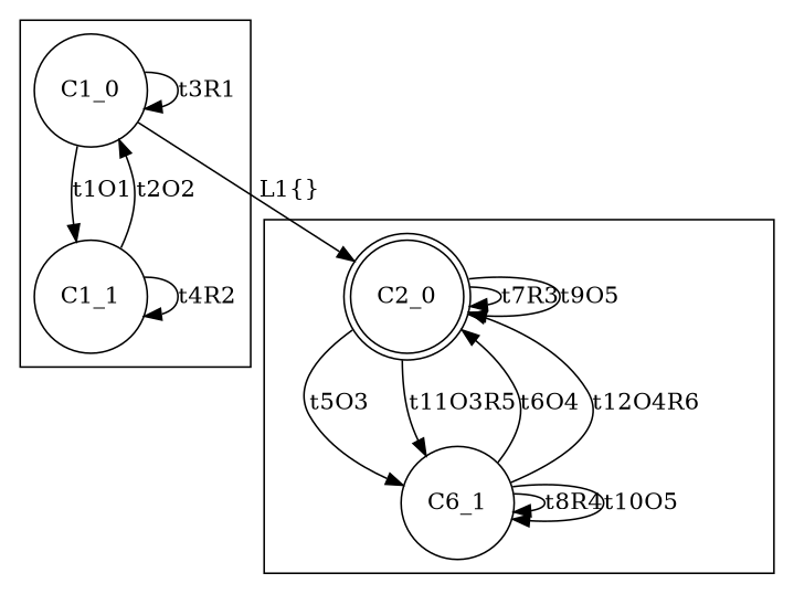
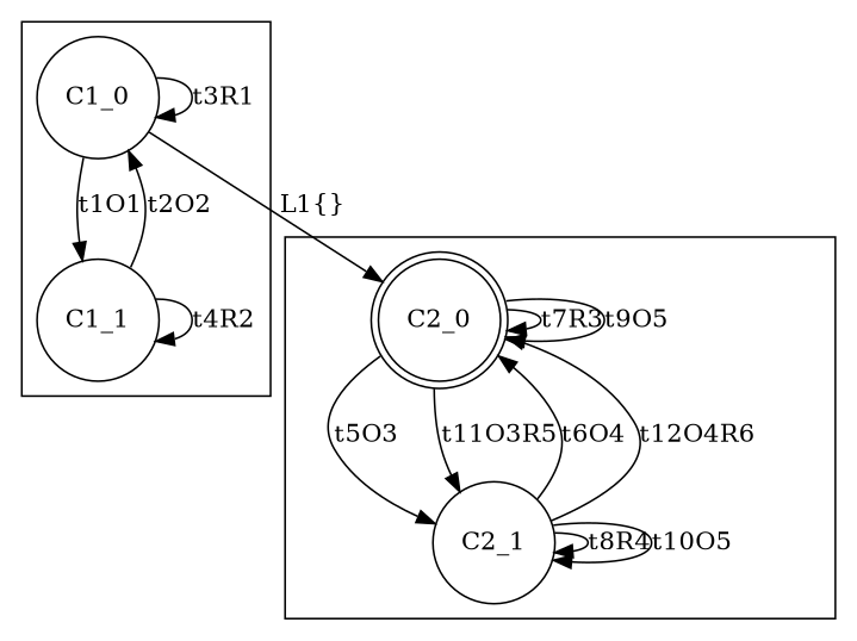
  digraph {
    compound=true
    node [shape=circle]
    C2_0 [shape=doublecircle]
-   C2_1 [label=C6_1]
+   C2_1
    C1_0
    C1_1
    subgraph cluster_1 {
      C2_0
      C2_1
    }
    subgraph cluster_2 {
      C1_0
      C1_1
    }
    C2_0 -> C2_0 [label=t7R3]
    C2_0 -> C2_0 [label=t9O5]
    C2_0 -> C2_1 [label=t5O3]
    C2_0 -> C2_1 [label=t11O3R5]
    C2_1 -> C2_0 [label=t6O4]
    C2_1 -> C2_0 [label=t12O4R6]
    C2_1 -> C2_1 [label=t8R4]
    C2_1 -> C2_1 [label=t10O5]
    C1_0 -> C2_0 [label="L1{}"]
    C1_0 -> C1_0 [label=t3R1]
    C1_0 -> C1_1 [label=t1O1]
    C1_1 -> C1_0 [label=t2O2]
    C1_1 -> C1_1 [label=t4R2]
  }
